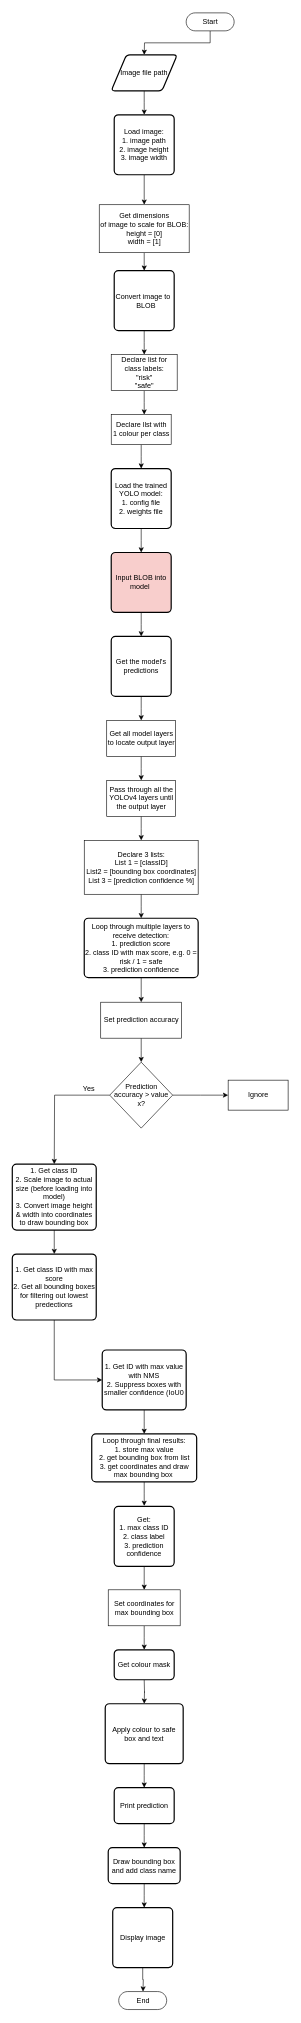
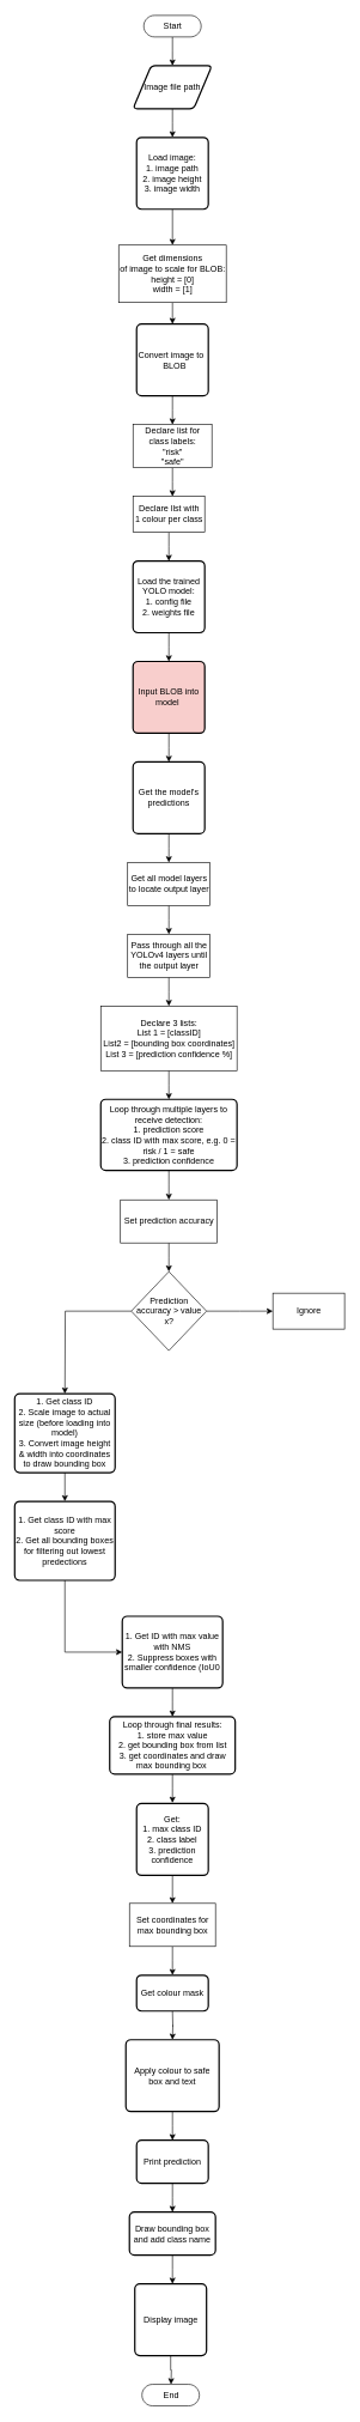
  <mxCell id="0" />
  <mxCell id="1" parent="0" />
  <mxCell id="2" style="edgeStyle=orthogonalEdgeStyle;rounded=0;orthogonalLoop=1;jettySize=auto;html=1;exitX=0.5;exitY=0.5;exitDx=0;exitDy=15;exitPerimeter=0;" edge="1" parent="1" source="3"><mxGeometry relative="1" as="geometry"><mxPoint x="240" y="90" as="targetPoint" /></mxGeometry></mxCell>
- <mxCell id="3" value="Start" style="html=1;dashed=0;whitespace=wrap;shape=mxgraph.dfd.start" vertex="1" parent="1"><mxGeometry x="310" y="20" width="80" height="30" as="geometry" /></mxCell>
+ <mxCell id="3" value="Start" style="html=1;dashed=0;whitespace=wrap;shape=mxgraph.dfd.start" vertex="1" parent="1"><mxGeometry x="200" y="20" width="80" height="30" as="geometry" /></mxCell>
  <mxCell id="4" style="edgeStyle=orthogonalEdgeStyle;rounded=0;orthogonalLoop=1;jettySize=auto;html=1;exitX=0.5;exitY=1;exitDx=0;exitDy=0;" edge="1" parent="1" source="5"><mxGeometry relative="1" as="geometry"><mxPoint x="240" y="190" as="targetPoint" /></mxGeometry></mxCell>
  <mxCell id="5" value="Image file path" style="shape=parallelogram;html=1;strokeWidth=2;perimeter=parallelogramPerimeter;whiteSpace=wrap;rounded=1;arcSize=12;size=0.23;" vertex="1" parent="1"><mxGeometry x="185" y="90" width="110" height="60" as="geometry" /></mxCell>
  <mxCell id="6" style="edgeStyle=orthogonalEdgeStyle;rounded=0;orthogonalLoop=1;jettySize=auto;html=1;exitX=0.5;exitY=1;exitDx=0;exitDy=0;entryX=0.5;entryY=0;entryDx=0;entryDy=0;" edge="1" parent="1" source="7" target="9"><mxGeometry relative="1" as="geometry"><mxPoint x="240" y="350" as="targetPoint" /></mxGeometry></mxCell>
  <mxCell id="7" value="Load image:&lt;br&gt;1. image path&lt;br&gt;2. image height&lt;br&gt;3. image width" style="rounded=1;whiteSpace=wrap;html=1;absoluteArcSize=1;arcSize=14;strokeWidth=2;" vertex="1" parent="1"><mxGeometry x="190" y="190" width="100" height="100" as="geometry" /></mxCell>
  <mxCell id="8" style="edgeStyle=orthogonalEdgeStyle;rounded=0;orthogonalLoop=1;jettySize=auto;html=1;exitX=0.5;exitY=1;exitDx=0;exitDy=0;" edge="1" parent="1" source="9"><mxGeometry relative="1" as="geometry"><mxPoint x="240" y="450" as="targetPoint" /></mxGeometry></mxCell>
  <mxCell id="9" value="Get dimensions &lt;br&gt;of image to scale for BLOB:&lt;br&gt;height = [0]&lt;br&gt;width = [1]" style="html=1;dashed=0;whitespace=wrap;" vertex="1" parent="1"><mxGeometry x="165" y="340" width="150" height="80" as="geometry" /></mxCell>
  <mxCell id="10" style="edgeStyle=orthogonalEdgeStyle;rounded=0;orthogonalLoop=1;jettySize=auto;html=1;exitX=0.5;exitY=1;exitDx=0;exitDy=0;" edge="1" parent="1" source="11"><mxGeometry relative="1" as="geometry"><mxPoint x="240" y="590" as="targetPoint" /></mxGeometry></mxCell>
  <mxCell id="11" value="Convert image to&amp;nbsp; &amp;nbsp; &amp;nbsp;BLOB&lt;span style=&quot;white-space: pre&quot;&gt; &lt;/span&gt;" style="rounded=1;whiteSpace=wrap;html=1;absoluteArcSize=1;arcSize=14;strokeWidth=2;" vertex="1" parent="1"><mxGeometry x="190" y="450" width="100" height="100" as="geometry" /></mxCell>
  <mxCell id="12" style="edgeStyle=orthogonalEdgeStyle;rounded=0;orthogonalLoop=1;jettySize=auto;html=1;exitX=0.5;exitY=1;exitDx=0;exitDy=0;" edge="1" parent="1" source="13"><mxGeometry relative="1" as="geometry"><mxPoint x="240" y="690" as="targetPoint" /></mxGeometry></mxCell>
  <mxCell id="13" value="Declare list for&lt;br&gt;class labels:&lt;br&gt;&quot;risk&quot;&lt;br&gt;&quot;safe&quot;" style="html=1;dashed=0;whitespace=wrap;" vertex="1" parent="1"><mxGeometry x="185" y="590" width="110" height="60" as="geometry" /></mxCell>
  <mxCell id="14" style="edgeStyle=orthogonalEdgeStyle;rounded=0;orthogonalLoop=1;jettySize=auto;html=1;exitX=0.5;exitY=1;exitDx=0;exitDy=0;" edge="1" parent="1" source="15"><mxGeometry relative="1" as="geometry"><mxPoint x="235" y="780" as="targetPoint" /></mxGeometry></mxCell>
  <mxCell id="15" value="Declare llst with &lt;br&gt;1 colour per class" style="html=1;dashed=0;whitespace=wrap;" vertex="1" parent="1"><mxGeometry x="185" y="690" width="100" height="50" as="geometry" /></mxCell>
  <mxCell id="16" style="edgeStyle=orthogonalEdgeStyle;rounded=0;orthogonalLoop=1;jettySize=auto;html=1;exitX=0.5;exitY=1;exitDx=0;exitDy=0;" edge="1" parent="1" source="17"><mxGeometry relative="1" as="geometry"><mxPoint x="235" y="920" as="targetPoint" /></mxGeometry></mxCell>
  <mxCell id="17" value="Load the trained YOLO model:&lt;br&gt;1. config file&lt;br&gt;2. weights file" style="rounded=1;whiteSpace=wrap;html=1;absoluteArcSize=1;arcSize=14;strokeWidth=2;" vertex="1" parent="1"><mxGeometry x="185" y="780" width="100" height="100" as="geometry" /></mxCell>
  <mxCell id="18" style="edgeStyle=orthogonalEdgeStyle;rounded=0;orthogonalLoop=1;jettySize=auto;html=1;exitX=0.5;exitY=1;exitDx=0;exitDy=0;" edge="1" parent="1" source="19"><mxGeometry relative="1" as="geometry"><mxPoint x="235" y="1060" as="targetPoint" /></mxGeometry></mxCell>
  <mxCell id="19" value="Input BLOB into model&amp;nbsp;" style="rounded=1;whiteSpace=wrap;html=1;absoluteArcSize=1;arcSize=14;strokeWidth=2;fillColor=#f8cecc;" vertex="1" parent="1"><mxGeometry x="185" y="920" width="100" height="100" as="geometry" /></mxCell>
  <mxCell id="20" style="edgeStyle=orthogonalEdgeStyle;rounded=0;orthogonalLoop=1;jettySize=auto;html=1;exitX=0.5;exitY=1;exitDx=0;exitDy=0;" edge="1" parent="1" source="21"><mxGeometry relative="1" as="geometry"><mxPoint x="235" y="1300" as="targetPoint" /></mxGeometry></mxCell>
  <mxCell id="21" value="Get all model layers &lt;br&gt;to locate output layer" style="html=1;dashed=0;whitespace=wrap;" vertex="1" parent="1"><mxGeometry x="177.5" y="1200" width="115" height="60" as="geometry" /></mxCell>
  <mxCell id="22" style="edgeStyle=orthogonalEdgeStyle;rounded=0;orthogonalLoop=1;jettySize=auto;html=1;exitX=0.5;exitY=1;exitDx=0;exitDy=0;" edge="1" parent="1" source="23"><mxGeometry relative="1" as="geometry"><mxPoint x="235" y="1200" as="targetPoint" /></mxGeometry></mxCell>
  <mxCell id="23" value="Get the model's predictions" style="rounded=1;whiteSpace=wrap;html=1;absoluteArcSize=1;arcSize=14;strokeWidth=2;" vertex="1" parent="1"><mxGeometry x="185" y="1060" width="100" height="100" as="geometry" /></mxCell>
  <mxCell id="24" style="edgeStyle=orthogonalEdgeStyle;rounded=0;orthogonalLoop=1;jettySize=auto;html=1;exitX=0.5;exitY=1;exitDx=0;exitDy=0;" edge="1" parent="1" source="25"><mxGeometry relative="1" as="geometry"><mxPoint x="235" y="1400" as="targetPoint" /></mxGeometry></mxCell>
  <mxCell id="25" value="Pass through all the &lt;br&gt;YOLOv4 layers until &lt;br&gt;the output layer" style="html=1;dashed=0;whitespace=wrap;" vertex="1" parent="1"><mxGeometry x="177.5" y="1300" width="115" height="60" as="geometry" /></mxCell>
  <mxCell id="26" style="edgeStyle=orthogonalEdgeStyle;rounded=0;orthogonalLoop=1;jettySize=auto;html=1;exitX=0.5;exitY=1;exitDx=0;exitDy=0;" edge="1" parent="1" source="27"><mxGeometry relative="1" as="geometry"><mxPoint x="235" y="1670" as="targetPoint" /></mxGeometry></mxCell>
  <mxCell id="27" value="Loop through multiple layers to receive detection:&lt;br&gt;1. prediction score&lt;br&gt;2. class ID with max score, e.g. 0 = risk / 1 = safe&lt;br&gt;3. prediction confidence" style="rounded=1;whiteSpace=wrap;html=1;absoluteArcSize=1;arcSize=14;strokeWidth=2;" vertex="1" parent="1"><mxGeometry x="140" y="1530" width="190" height="99" as="geometry" /></mxCell>
  <mxCell id="28" style="edgeStyle=orthogonalEdgeStyle;rounded=0;orthogonalLoop=1;jettySize=auto;html=1;exitX=0.5;exitY=1;exitDx=0;exitDy=0;" edge="1" parent="1" source="29"><mxGeometry relative="1" as="geometry"><mxPoint x="235" y="1770" as="targetPoint" /></mxGeometry></mxCell>
  <mxCell id="29" value="Set prediction accuracy" style="html=1;dashed=0;whitespace=wrap;" vertex="1" parent="1"><mxGeometry x="167.5" y="1670" width="135" height="60" as="geometry" /></mxCell>
  <mxCell id="30" style="edgeStyle=orthogonalEdgeStyle;rounded=0;orthogonalLoop=1;jettySize=auto;html=1;exitX=0;exitY=0.5;exitDx=0;exitDy=0;" edge="1" parent="1" source="32"><mxGeometry relative="1" as="geometry"><mxPoint x="90" y="1940" as="targetPoint" /></mxGeometry></mxCell>
  <mxCell id="31" style="edgeStyle=orthogonalEdgeStyle;rounded=0;orthogonalLoop=1;jettySize=auto;html=1;exitX=1;exitY=0.5;exitDx=0;exitDy=0;" edge="1" parent="1" source="32"><mxGeometry relative="1" as="geometry"><mxPoint x="380" y="1825" as="targetPoint" /></mxGeometry></mxCell>
  <mxCell id="32" value="Prediction accuracy &amp;gt; value x?" style="rhombus;whiteSpace=wrap;html=1;" vertex="1" parent="1"><mxGeometry x="182.5" y="1770" width="105" height="110" as="geometry" /></mxCell>
  <mxCell id="33" value="Ignore" style="html=1;dashed=0;whitespace=wrap;" vertex="1" parent="1"><mxGeometry x="380" y="1800" width="100" height="50" as="geometry" /></mxCell>
- <mxCell id="34" value="Yes" style="text;html=1;strokeColor=none;fillColor=none;align=center;verticalAlign=middle;whiteSpace=wrap;rounded=0;" vertex="1" parent="1"><mxGeometry x="117.5" y="1800" width="60" height="30" as="geometry" /></mxCell>
  <mxCell id="35" style="edgeStyle=orthogonalEdgeStyle;rounded=0;orthogonalLoop=1;jettySize=auto;html=1;exitX=0.5;exitY=1;exitDx=0;exitDy=0;" edge="1" parent="1" source="36"><mxGeometry relative="1" as="geometry"><mxPoint x="90" y="2090" as="targetPoint" /></mxGeometry></mxCell>
  <mxCell id="36" value="1. Get class ID&lt;br&gt;2. Scale image to actual size (before loading into model)&lt;br&gt;3. Convert image height &amp;amp; width into coordinates to draw bounding box" style="rounded=1;whiteSpace=wrap;html=1;absoluteArcSize=1;arcSize=14;strokeWidth=2;" vertex="1" parent="1"><mxGeometry x="20" y="1940" width="140" height="110" as="geometry" /></mxCell>
  <mxCell id="37" style="edgeStyle=orthogonalEdgeStyle;rounded=0;orthogonalLoop=1;jettySize=auto;html=1;exitX=0.5;exitY=1;exitDx=0;exitDy=0;" edge="1" parent="1" source="38"><mxGeometry relative="1" as="geometry"><mxPoint x="235" y="1530" as="targetPoint" /></mxGeometry></mxCell>
  <mxCell id="38" value="Declare 3 lists:&lt;br&gt;List 1 = [classID]&lt;br&gt;List2 = [bounding box coordinates]&lt;br&gt;List 3 = [prediction confidence %]" style="html=1;dashed=0;whitespace=wrap;" vertex="1" parent="1"><mxGeometry x="140" y="1400" width="190" height="90" as="geometry" /></mxCell>
  <mxCell id="39" style="edgeStyle=orthogonalEdgeStyle;rounded=0;orthogonalLoop=1;jettySize=auto;html=1;exitX=0.5;exitY=1;exitDx=0;exitDy=0;entryX=0;entryY=0.5;entryDx=0;entryDy=0;" edge="1" parent="1" source="40" target="42"><mxGeometry relative="1" as="geometry" /></mxCell>
  <mxCell id="40" value="1. Get class ID with max score&lt;br&gt;2. Get all bounding boxes for filtering out lowest predections" style="rounded=1;whiteSpace=wrap;html=1;absoluteArcSize=1;arcSize=14;strokeWidth=2;" vertex="1" parent="1"><mxGeometry x="20" y="2090" width="140" height="110" as="geometry" /></mxCell>
  <mxCell id="41" style="edgeStyle=orthogonalEdgeStyle;rounded=0;orthogonalLoop=1;jettySize=auto;html=1;exitX=0.5;exitY=1;exitDx=0;exitDy=0;" edge="1" parent="1" source="42"><mxGeometry relative="1" as="geometry"><mxPoint x="240" y="2390" as="targetPoint" /></mxGeometry></mxCell>
  <mxCell id="42" value="1. Get ID with max value with NMS&lt;br&gt;2. Suppress boxes with smaller confidence (IoU0" style="rounded=1;whiteSpace=wrap;html=1;absoluteArcSize=1;arcSize=14;strokeWidth=2;" vertex="1" parent="1"><mxGeometry x="170" y="2250" width="140" height="100" as="geometry" /></mxCell>
  <mxCell id="43" style="edgeStyle=orthogonalEdgeStyle;rounded=0;orthogonalLoop=1;jettySize=auto;html=1;exitX=0.5;exitY=1;exitDx=0;exitDy=0;" edge="1" parent="1" source="44"><mxGeometry relative="1" as="geometry"><mxPoint x="240" y="2510" as="targetPoint" /></mxGeometry></mxCell>
  <mxCell id="44" value="Loop through final results:&lt;br&gt;1. store max value&lt;br&gt;2. get bounding box from list&lt;br&gt;3. get coordinates and draw max bounding box&amp;nbsp;" style="rounded=1;whiteSpace=wrap;html=1;absoluteArcSize=1;arcSize=14;strokeWidth=2;" vertex="1" parent="1"><mxGeometry x="152.5" y="2390" width="175" height="80" as="geometry" /></mxCell>
  <mxCell id="45" style="edgeStyle=orthogonalEdgeStyle;rounded=0;orthogonalLoop=1;jettySize=auto;html=1;exitX=0.5;exitY=1;exitDx=0;exitDy=0;" edge="1" parent="1" source="46"><mxGeometry relative="1" as="geometry"><mxPoint x="240" y="2650" as="targetPoint" /></mxGeometry></mxCell>
  <mxCell id="46" value="Get:&lt;br&gt;1. max class ID&lt;br&gt;2. class label&lt;br&gt;3. prediction confidence" style="rounded=1;whiteSpace=wrap;html=1;absoluteArcSize=1;arcSize=14;strokeWidth=2;" vertex="1" parent="1"><mxGeometry x="190" y="2511" width="100" height="100" as="geometry" /></mxCell>
  <mxCell id="47" style="edgeStyle=orthogonalEdgeStyle;rounded=0;orthogonalLoop=1;jettySize=auto;html=1;exitX=0.5;exitY=1;exitDx=0;exitDy=0;" edge="1" parent="1" source="48"><mxGeometry relative="1" as="geometry"><mxPoint x="240" y="2750" as="targetPoint" /></mxGeometry></mxCell>
  <mxCell id="48" value="Set coordinates for &lt;br&gt;max bounding box" style="html=1;dashed=0;whitespace=wrap;" vertex="1" parent="1"><mxGeometry x="180" y="2650" width="120" height="60" as="geometry" /></mxCell>
  <mxCell id="49" style="edgeStyle=orthogonalEdgeStyle;rounded=0;orthogonalLoop=1;jettySize=auto;html=1;exitX=0.5;exitY=1;exitDx=0;exitDy=0;" edge="1" parent="1"><mxGeometry relative="1" as="geometry"><mxPoint x="240" y="2840" as="targetPoint" /><mxPoint x="240" y="2800" as="sourcePoint" /></mxGeometry></mxCell>
  <mxCell id="50" style="edgeStyle=orthogonalEdgeStyle;rounded=0;orthogonalLoop=1;jettySize=auto;html=1;exitX=0.5;exitY=1;exitDx=0;exitDy=0;" edge="1" parent="1" source="51"><mxGeometry relative="1" as="geometry"><mxPoint x="240" y="2980" as="targetPoint" /></mxGeometry></mxCell>
  <mxCell id="51" value="Apply colour to safe box and text" style="rounded=1;whiteSpace=wrap;html=1;absoluteArcSize=1;arcSize=14;strokeWidth=2;" vertex="1" parent="1"><mxGeometry x="175" y="2840" width="130" height="100" as="geometry" /></mxCell>
  <mxCell id="52" value="Get colour mask" style="rounded=1;whiteSpace=wrap;html=1;absoluteArcSize=1;arcSize=14;strokeWidth=2;" vertex="1" parent="1"><mxGeometry x="190" y="2750" width="100" height="50" as="geometry" /></mxCell>
  <mxCell id="53" style="edgeStyle=orthogonalEdgeStyle;rounded=0;orthogonalLoop=1;jettySize=auto;html=1;exitX=0.5;exitY=1;exitDx=0;exitDy=0;" edge="1" parent="1" source="54"><mxGeometry relative="1" as="geometry"><mxPoint x="240" y="3080" as="targetPoint" /></mxGeometry></mxCell>
  <mxCell id="54" value="Print prediction" style="rounded=1;whiteSpace=wrap;html=1;absoluteArcSize=1;arcSize=14;strokeWidth=2;" vertex="1" parent="1"><mxGeometry x="190" y="2980" width="100" height="60" as="geometry" /></mxCell>
  <mxCell id="55" style="edgeStyle=orthogonalEdgeStyle;rounded=0;orthogonalLoop=1;jettySize=auto;html=1;exitX=0.5;exitY=1;exitDx=0;exitDy=0;" edge="1" parent="1" source="56"><mxGeometry relative="1" as="geometry"><mxPoint x="240" y="3180" as="targetPoint" /></mxGeometry></mxCell>
  <mxCell id="56" value="Draw bounding box and add class name" style="rounded=1;whiteSpace=wrap;html=1;absoluteArcSize=1;arcSize=14;strokeWidth=2;" vertex="1" parent="1"><mxGeometry x="180" y="3080" width="120" height="60" as="geometry" /></mxCell>
  <mxCell id="57" style="edgeStyle=orthogonalEdgeStyle;rounded=0;orthogonalLoop=1;jettySize=auto;html=1;exitX=0.5;exitY=1;exitDx=0;exitDy=0;" edge="1" parent="1" source="58"><mxGeometry relative="1" as="geometry"><mxPoint x="238" y="3320" as="targetPoint" /></mxGeometry></mxCell>
  <mxCell id="58" value="Display image" style="rounded=1;whiteSpace=wrap;html=1;absoluteArcSize=1;arcSize=14;strokeWidth=2;" vertex="1" parent="1"><mxGeometry x="187.5" y="3180" width="100" height="100" as="geometry" /></mxCell>
  <mxCell id="59" value="End" style="html=1;dashed=0;whitespace=wrap;shape=mxgraph.dfd.start" vertex="1" parent="1"><mxGeometry x="197.5" y="3320" width="80" height="30" as="geometry" /></mxCell>
